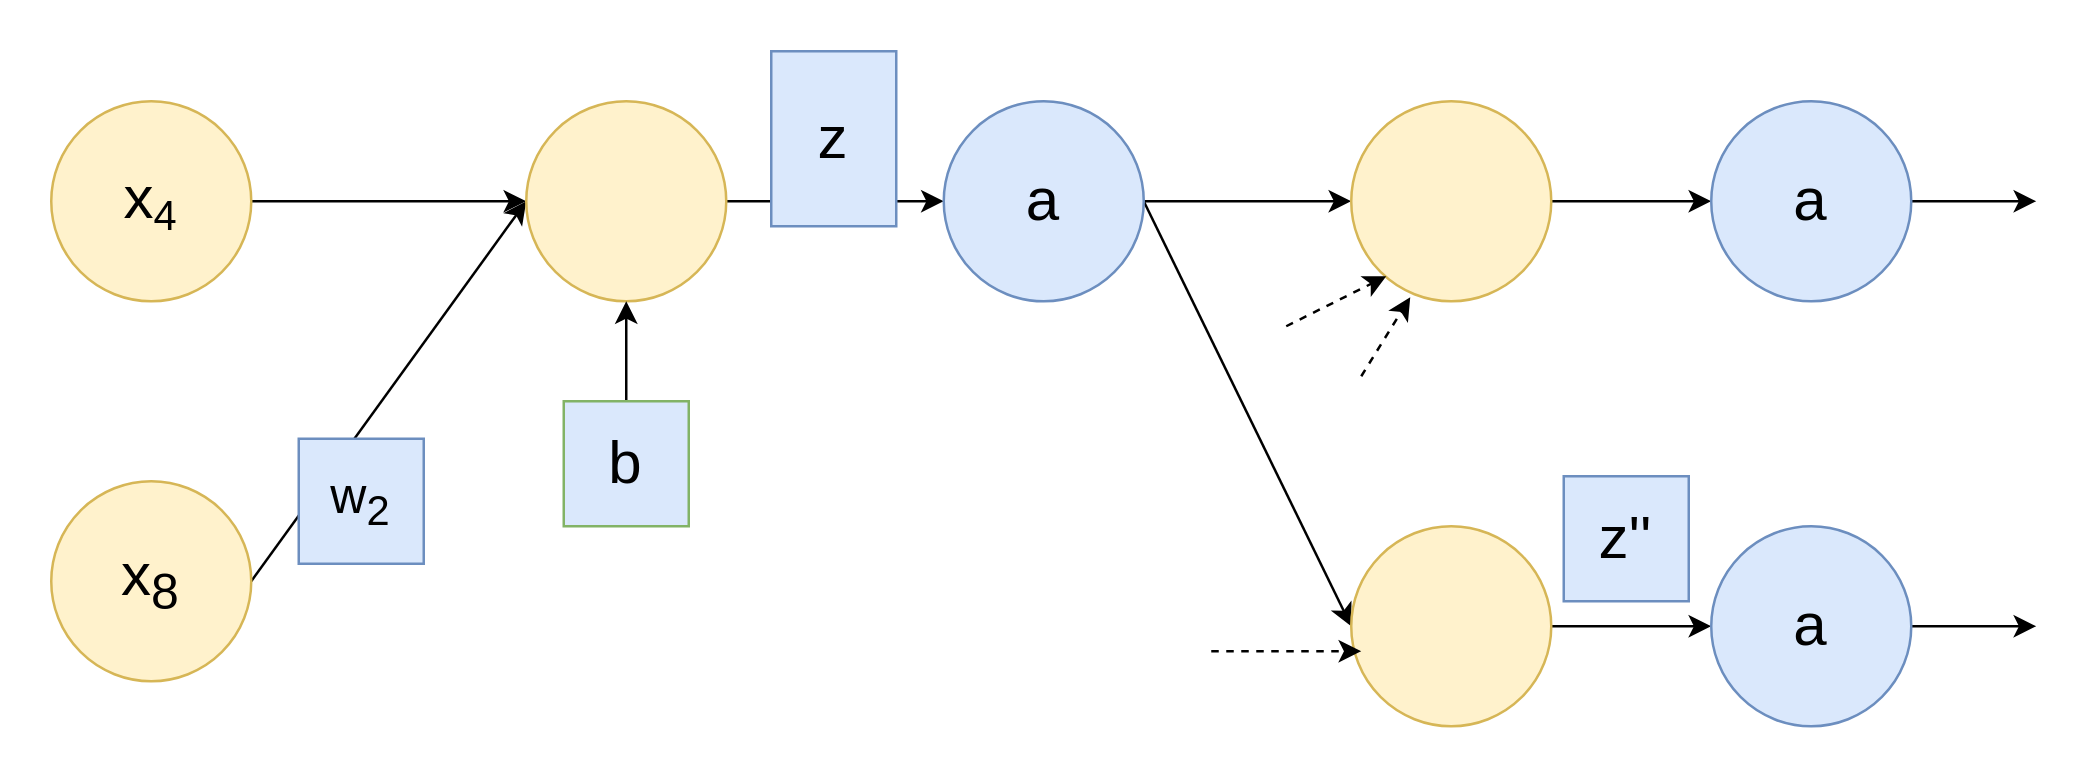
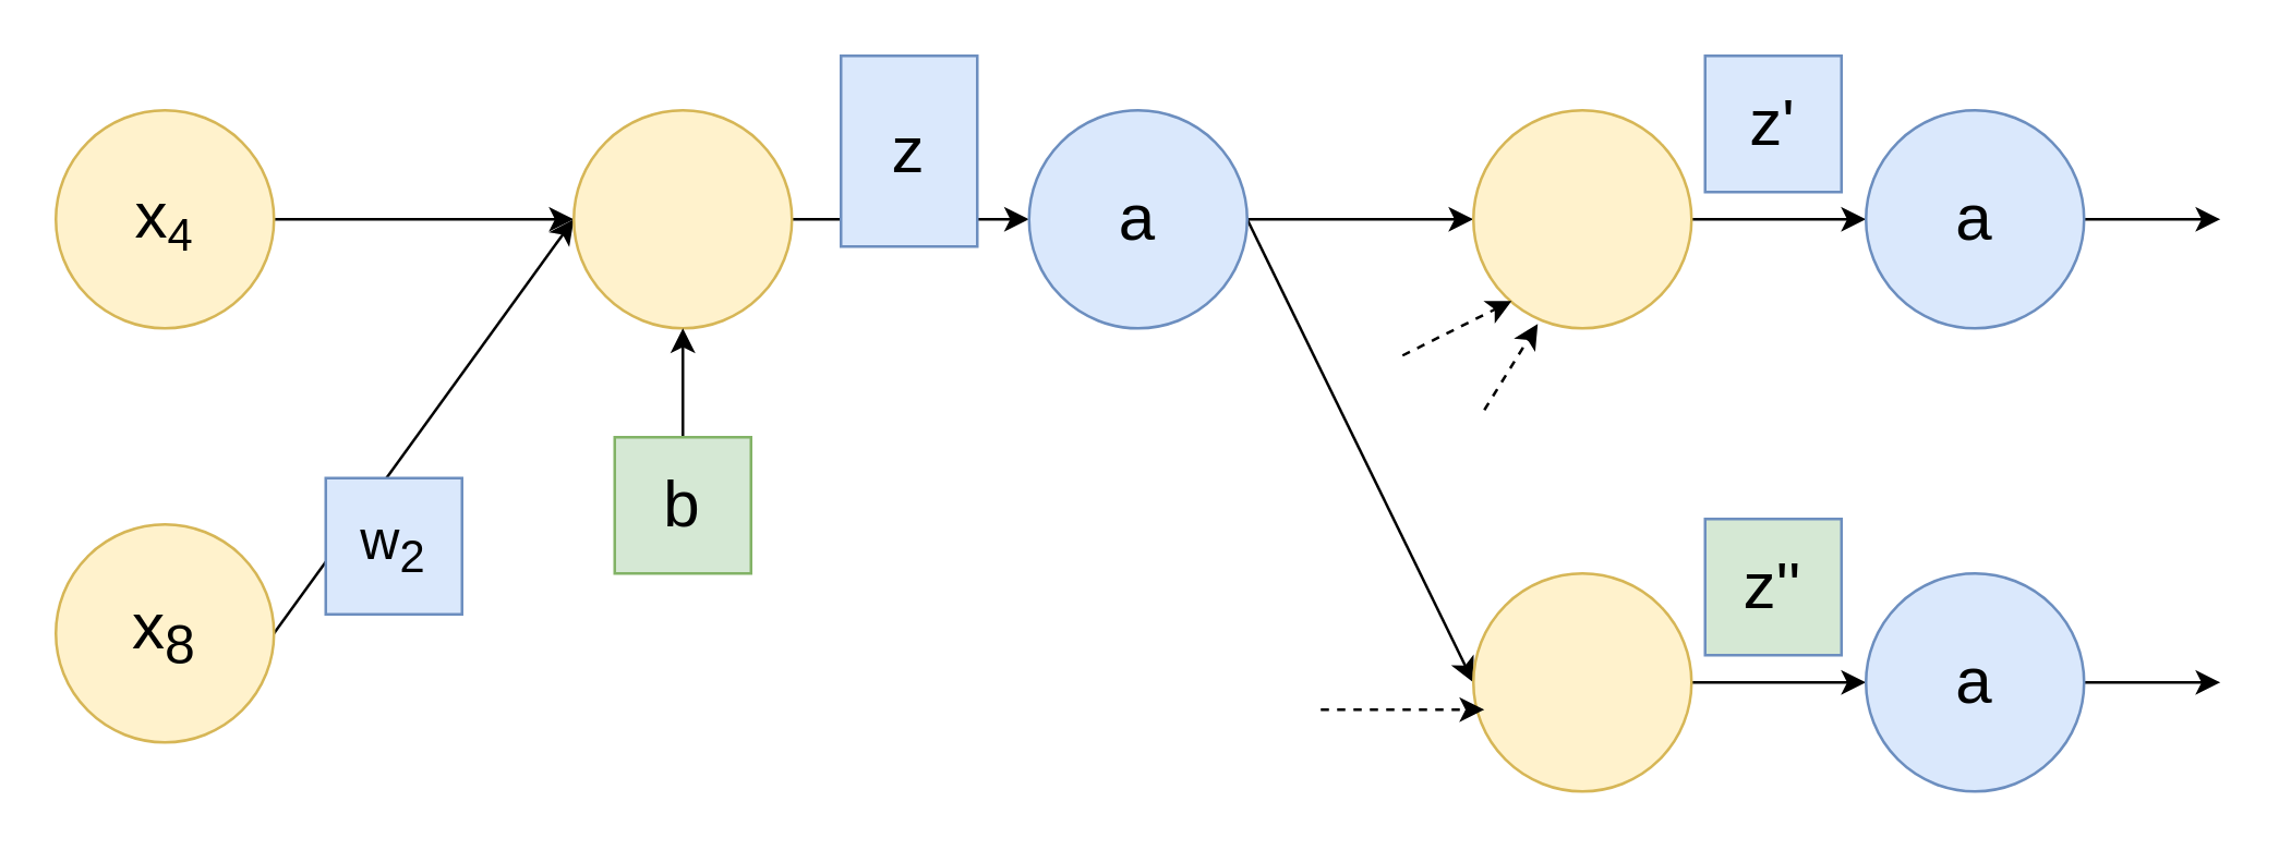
  <mxCell id="0" />
  <mxCell id="1" parent="0" />
  <mxCell id="2" style="edgeStyle=orthogonalEdgeStyle;rounded=0;orthogonalLoop=1;jettySize=auto;html=1;exitX=1;exitY=0.5;exitDx=0;exitDy=0;entryX=0;entryY=0.5;entryDx=0;entryDy=0;" parent="1" source="3" target="7" edge="1"><mxGeometry relative="1" as="geometry" /></mxCell>
  <mxCell id="3" value="&lt;span style=&quot;font-size: 24px;&quot;&gt;x&lt;/span&gt;&lt;span style=&quot;font-size: 20px;&quot;&gt;&lt;sub&gt;4&lt;/sub&gt;&lt;/span&gt;" style="ellipse;whiteSpace=wrap;html=1;aspect=fixed;fillColor=#fff2cc;strokeColor=#d6b656;" parent="1" vertex="1"><mxGeometry x="20" y="40" width="80" height="80" as="geometry" /></mxCell>
  <mxCell id="4" style="rounded=0;orthogonalLoop=1;jettySize=auto;html=1;exitX=1;exitY=0.5;exitDx=0;exitDy=0;entryX=0;entryY=0.5;entryDx=0;entryDy=0;" parent="1" source="5" target="7" edge="1"><mxGeometry relative="1" as="geometry" /></mxCell>
  <mxCell id="5" value="&lt;font style=&quot;font-size: 24px;&quot;&gt;x&lt;sub&gt;8&lt;/sub&gt;&lt;/font&gt;" style="ellipse;whiteSpace=wrap;html=1;aspect=fixed;fillColor=#fff2cc;strokeColor=#d6b656;" parent="1" vertex="1"><mxGeometry x="20" y="192" width="80" height="80" as="geometry" /></mxCell>
  <mxCell id="6" style="edgeStyle=orthogonalEdgeStyle;rounded=0;orthogonalLoop=1;jettySize=auto;html=1;exitX=1;exitY=0.5;exitDx=0;exitDy=0;entryX=0;entryY=0.5;entryDx=0;entryDy=0;" edge="1" parent="1" source="7" target="14"><mxGeometry relative="1" as="geometry" /></mxCell>
  <mxCell id="7" value="" style="ellipse;whiteSpace=wrap;html=1;aspect=fixed;fillColor=#fff2cc;strokeColor=#d6b656;" parent="1" vertex="1"><mxGeometry x="210" y="40" width="80" height="80" as="geometry" /></mxCell>
  <mxCell id="8" value="&lt;span style=&quot;font-size: 20px;&quot;&gt;w&lt;sub&gt;2&lt;/sub&gt;&lt;/span&gt;" style="whiteSpace=wrap;html=1;aspect=fixed;fillColor=#dae8fc;strokeColor=#6c8ebf;" parent="1" vertex="1"><mxGeometry x="119" y="175" width="50" height="50" as="geometry" /></mxCell>
  <mxCell id="9" style="edgeStyle=orthogonalEdgeStyle;rounded=0;orthogonalLoop=1;jettySize=auto;html=1;exitX=0.5;exitY=0;exitDx=0;exitDy=0;entryX=0.5;entryY=1;entryDx=0;entryDy=0;" parent="1" source="10" target="7" edge="1"><mxGeometry relative="1" as="geometry" /></mxCell>
- <mxCell id="10" value="&lt;font style=&quot;font-size: 24px;&quot;&gt;b&lt;/font&gt;" style="whiteSpace=wrap;html=1;aspect=fixed;fillColor=#dae8fc;strokeColor=#82b366;" parent="1" vertex="1"><mxGeometry x="225" y="160" width="50" height="50" as="geometry" /></mxCell>
+ <mxCell id="10" value="&lt;font style=&quot;font-size: 24px;&quot;&gt;b&lt;/font&gt;" style="whiteSpace=wrap;html=1;aspect=fixed;fillColor=#d5e8d4;strokeColor=#82b366;" parent="1" vertex="1"><mxGeometry x="225" y="160" width="50" height="50" as="geometry" /></mxCell>
  <mxCell id="11" value="&lt;font style=&quot;font-size: 24px;&quot;&gt;z&lt;/font&gt;" style="whiteSpace=wrap;html=1;aspect=fixed;fillColor=#dae8fc;strokeColor=#6c8ebf;" parent="1" vertex="1"><mxGeometry x="308" y="20" width="50" height="70" as="geometry" /></mxCell>
  <mxCell id="12" style="edgeStyle=orthogonalEdgeStyle;rounded=0;orthogonalLoop=1;jettySize=auto;html=1;exitX=1;exitY=0.5;exitDx=0;exitDy=0;entryX=0;entryY=0.5;entryDx=0;entryDy=0;" edge="1" parent="1" source="14" target="16"><mxGeometry relative="1" as="geometry" /></mxCell>
  <mxCell id="13" style="rounded=0;orthogonalLoop=1;jettySize=auto;html=1;exitX=1;exitY=0.5;exitDx=0;exitDy=0;entryX=0;entryY=0.5;entryDx=0;entryDy=0;" edge="1" parent="1" source="14" target="18"><mxGeometry relative="1" as="geometry" /></mxCell>
  <mxCell id="14" value="&lt;font style=&quot;font-size: 24px;&quot;&gt;a&lt;/font&gt;" style="ellipse;whiteSpace=wrap;html=1;aspect=fixed;fillColor=#dae8fc;strokeColor=#6c8ebf;" vertex="1" parent="1"><mxGeometry x="377" y="40" width="80" height="80" as="geometry" /></mxCell>
  <mxCell id="15" style="edgeStyle=orthogonalEdgeStyle;rounded=0;orthogonalLoop=1;jettySize=auto;html=1;exitX=1;exitY=0.5;exitDx=0;exitDy=0;entryX=0;entryY=0.5;entryDx=0;entryDy=0;" edge="1" parent="1" source="16" target="23"><mxGeometry relative="1" as="geometry" /></mxCell>
  <mxCell id="16" value="" style="ellipse;whiteSpace=wrap;html=1;aspect=fixed;fillColor=#fff2cc;strokeColor=#d6b656;" vertex="1" parent="1"><mxGeometry x="540" y="40" width="80" height="80" as="geometry" /></mxCell>
  <mxCell id="17" style="edgeStyle=orthogonalEdgeStyle;rounded=0;orthogonalLoop=1;jettySize=auto;html=1;exitX=1;exitY=0.5;exitDx=0;exitDy=0;entryX=0;entryY=0.5;entryDx=0;entryDy=0;" edge="1" parent="1" source="18" target="26"><mxGeometry relative="1" as="geometry" /></mxCell>
  <mxCell id="18" value="" style="ellipse;whiteSpace=wrap;html=1;aspect=fixed;fillColor=#fff2cc;strokeColor=#d6b656;" vertex="1" parent="1"><mxGeometry x="540" y="210" width="80" height="80" as="geometry" /></mxCell>
  <mxCell id="19" value="" style="endArrow=classic;html=1;rounded=0;dashed=1;" edge="1" parent="1"><mxGeometry width="50" height="50" relative="1" as="geometry"><mxPoint x="514" y="130" as="sourcePoint" /><mxPoint x="554" y="110" as="targetPoint" /></mxGeometry></mxCell>
  <mxCell id="20" value="" style="endArrow=classic;html=1;rounded=0;dashed=1;entryX=0.295;entryY=0.98;entryDx=0;entryDy=0;entryPerimeter=0;" edge="1" parent="1" target="16"><mxGeometry width="50" height="50" relative="1" as="geometry"><mxPoint x="544" y="150" as="sourcePoint" /><mxPoint x="564" y="120" as="targetPoint" /></mxGeometry></mxCell>
  <mxCell id="21" value="" style="endArrow=classic;html=1;rounded=0;dashed=1;" edge="1" parent="1"><mxGeometry width="50" height="50" relative="1" as="geometry"><mxPoint x="484" y="260" as="sourcePoint" /><mxPoint x="544" y="260" as="targetPoint" /></mxGeometry></mxCell>
  <mxCell id="22" style="edgeStyle=orthogonalEdgeStyle;rounded=0;orthogonalLoop=1;jettySize=auto;html=1;exitX=1;exitY=0.5;exitDx=0;exitDy=0;" edge="1" parent="1" source="23"><mxGeometry relative="1" as="geometry"><mxPoint x="814" y="80" as="targetPoint" /></mxGeometry></mxCell>
  <mxCell id="23" value="&lt;font style=&quot;font-size: 24px;&quot;&gt;a&lt;/font&gt;" style="ellipse;whiteSpace=wrap;html=1;aspect=fixed;fillColor=#dae8fc;strokeColor=#6c8ebf;" vertex="1" parent="1"><mxGeometry x="684" y="40" width="80" height="80" as="geometry" /></mxCell>
+ <mxCell id="24" value="&lt;font style=&quot;font-size: 24px;&quot;&gt;z'&lt;/font&gt;" style="whiteSpace=wrap;html=1;aspect=fixed;fillColor=#dae8fc;strokeColor=#6c8ebf;" vertex="1" parent="1"><mxGeometry x="625" y="20" width="50" height="50" as="geometry" /></mxCell>
  <mxCell id="25" style="edgeStyle=orthogonalEdgeStyle;rounded=0;orthogonalLoop=1;jettySize=auto;html=1;exitX=1;exitY=0.5;exitDx=0;exitDy=0;" edge="1" parent="1" source="26"><mxGeometry relative="1" as="geometry"><mxPoint x="814" y="250" as="targetPoint" /></mxGeometry></mxCell>
  <mxCell id="26" value="&lt;font style=&quot;font-size: 24px;&quot;&gt;a&lt;/font&gt;" style="ellipse;whiteSpace=wrap;html=1;aspect=fixed;fillColor=#dae8fc;strokeColor=#6c8ebf;" vertex="1" parent="1"><mxGeometry x="684" y="210" width="80" height="80" as="geometry" /></mxCell>
- <mxCell id="27" value="&lt;font style=&quot;font-size: 24px;&quot;&gt;z''&lt;/font&gt;" style="whiteSpace=wrap;html=1;aspect=fixed;fillColor=#dae8fc;strokeColor=#6c8ebf;" vertex="1" parent="1"><mxGeometry x="625" y="190" width="50" height="50" as="geometry" /></mxCell>
+ <mxCell id="27" value="&lt;font style=&quot;font-size: 24px;&quot;&gt;z''&lt;/font&gt;" style="whiteSpace=wrap;html=1;aspect=fixed;fillColor=#d5e8d4;strokeColor=#6c8ebf;" vertex="1" parent="1"><mxGeometry x="625" y="190" width="50" height="50" as="geometry" /></mxCell>
